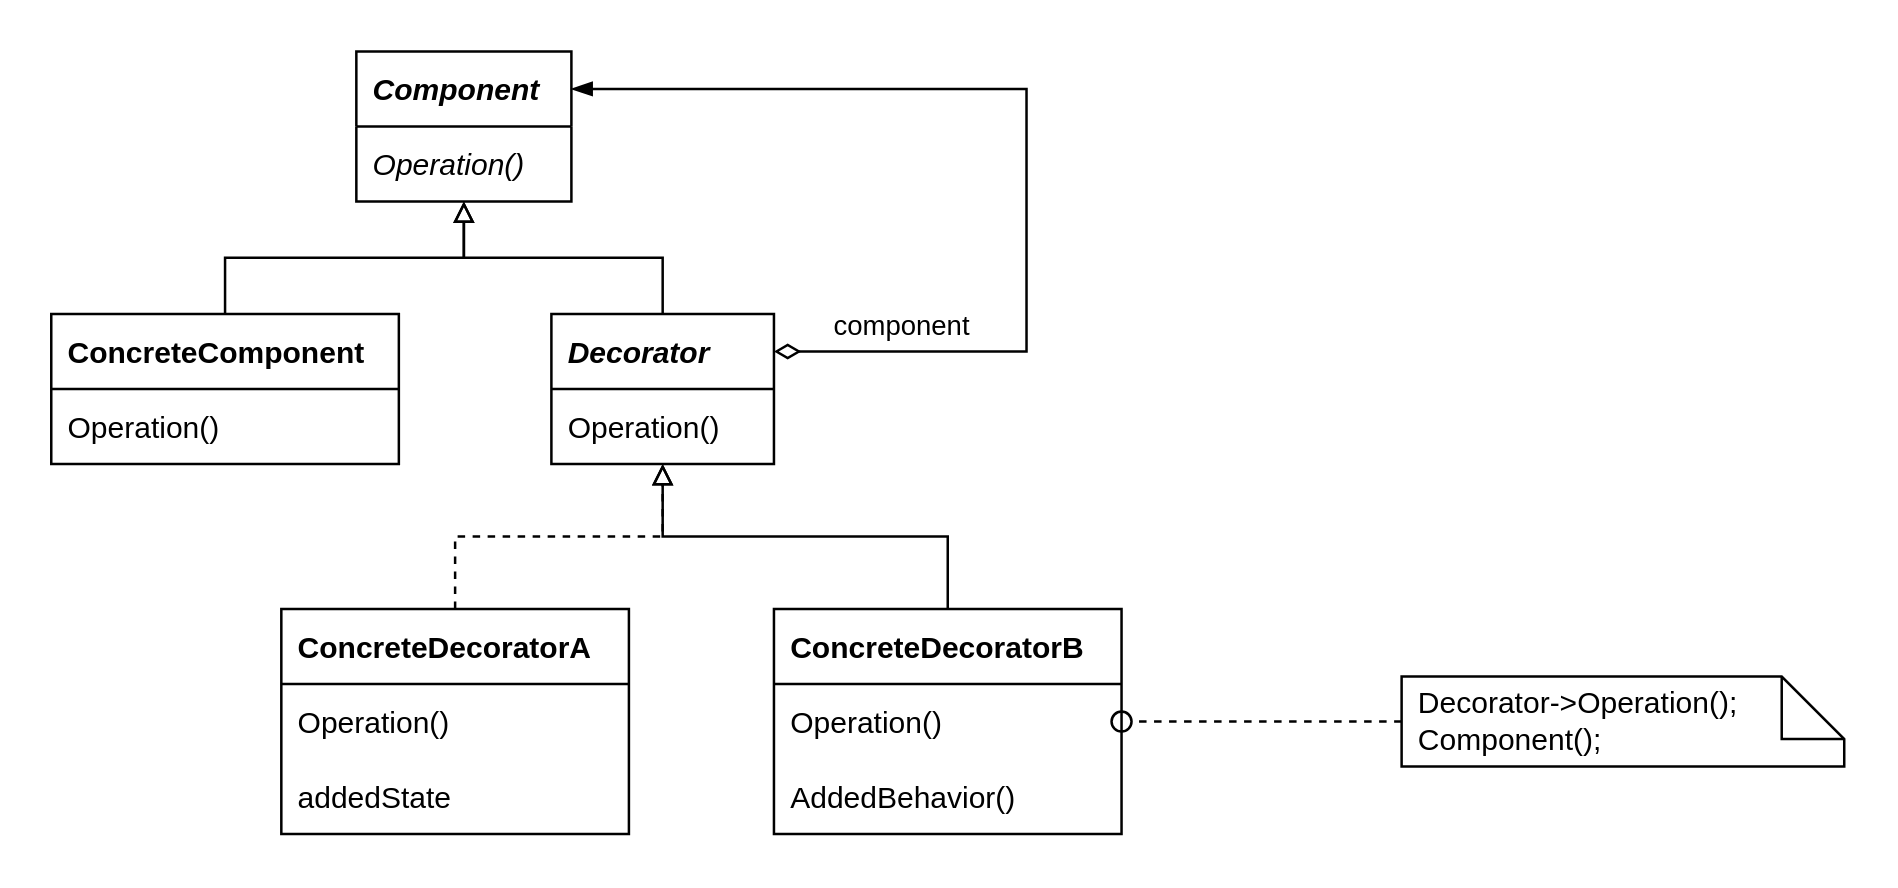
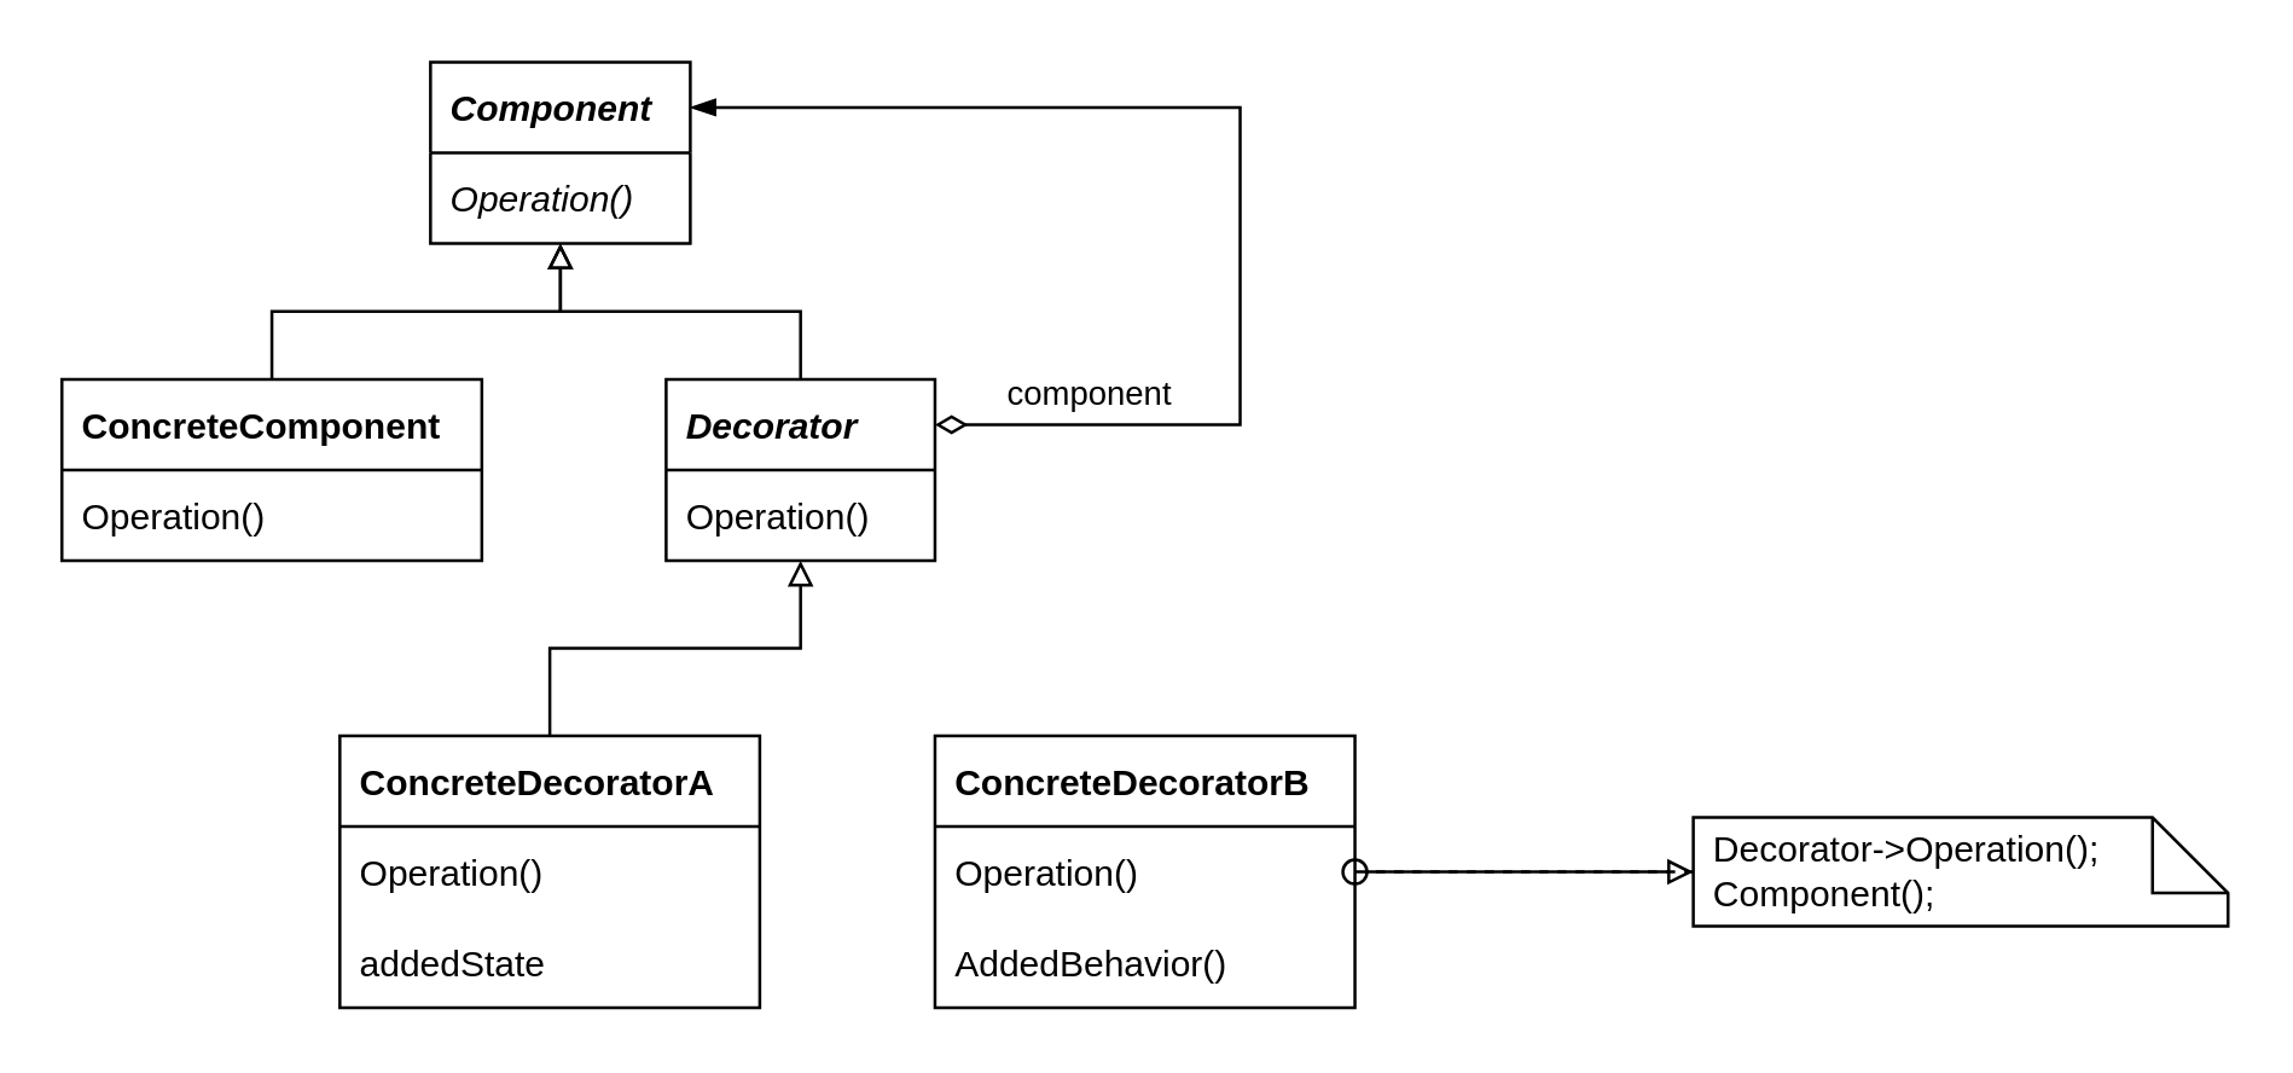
  <mxCell id="0" />
  <mxCell id="1" parent="0" />
  <mxCell id="2" value="Component" style="swimlane;fontStyle=3;childLayout=stackLayout;horizontal=1;startSize=30;fillColor=none;horizontalStack=0;resizeParent=1;resizeParentMax=0;resizeLast=0;collapsible=0;marginBottom=0;fontSize=12;swimlaneHead=1;swimlaneBody=1;connectable=1;allowArrows=1;dropTarget=1;align=left;spacingLeft=5;" vertex="1" parent="1"><mxGeometry x="142" y="20" width="86" height="60" as="geometry"><mxRectangle x="245" y="370" width="90" height="26" as="alternateBounds" /></mxGeometry></mxCell>
  <mxCell id="3" value="Operation()" style="text;strokeColor=none;fillColor=none;align=left;verticalAlign=middle;spacingLeft=5;spacingRight=4;overflow=hidden;rotatable=0;points=[[0,0.5],[1,0.5]];portConstraint=eastwest;fontSize=12;fontStyle=2;connectable=0;" vertex="1" parent="2"><mxGeometry y="30" width="86" height="30" as="geometry" /></mxCell>
  <mxCell id="4" value="ConcreteComponent" style="swimlane;fontStyle=1;childLayout=stackLayout;horizontal=1;startSize=30;fillColor=none;horizontalStack=0;resizeParent=1;resizeParentMax=0;resizeLast=0;collapsible=0;marginBottom=0;fontSize=12;swimlaneHead=1;swimlaneBody=1;connectable=1;allowArrows=1;dropTarget=1;align=left;spacingLeft=5;" vertex="1" parent="1"><mxGeometry x="20" y="125" width="139" height="60" as="geometry"><mxRectangle x="245" y="370" width="90" height="26" as="alternateBounds" /></mxGeometry></mxCell>
  <mxCell id="5" value="Operation()" style="text;strokeColor=none;fillColor=none;align=left;verticalAlign=middle;spacingLeft=5;spacingRight=4;overflow=hidden;rotatable=0;points=[[0,0.5],[1,0.5]];portConstraint=eastwest;fontSize=12;fontStyle=0" vertex="1" parent="4"><mxGeometry y="30" width="139" height="30" as="geometry" /></mxCell>
  <mxCell id="6" value="Decorator" style="swimlane;fontStyle=3;childLayout=stackLayout;horizontal=1;startSize=30;fillColor=none;horizontalStack=0;resizeParent=1;resizeParentMax=0;resizeLast=0;collapsible=0;marginBottom=0;fontSize=12;swimlaneHead=1;swimlaneBody=1;connectable=1;allowArrows=1;dropTarget=1;align=left;spacingLeft=5;" vertex="1" parent="1"><mxGeometry x="220" y="125" width="89" height="60" as="geometry"><mxRectangle x="245" y="370" width="90" height="26" as="alternateBounds" /></mxGeometry></mxCell>
  <mxCell id="7" value="Operation()" style="text;strokeColor=none;fillColor=none;align=left;verticalAlign=middle;spacingLeft=5;spacingRight=4;overflow=hidden;rotatable=0;points=[[0,0.5],[1,0.5]];portConstraint=eastwest;fontSize=12;fontStyle=0;connectable=0;" vertex="1" parent="6"><mxGeometry y="30" width="89" height="30" as="geometry" /></mxCell>
  <mxCell id="8" value="" style="edgeStyle=orthogonalEdgeStyle;rounded=0;orthogonalLoop=1;jettySize=auto;html=1;fontSize=12;startSize=30;entryX=0.5;entryY=1;entryDx=0;entryDy=0;endArrow=block;endFill=0;" edge="1" parent="1" source="4" target="2"><mxGeometry relative="1" as="geometry"><mxPoint x="94.02" y="117" as="sourcePoint" /><mxPoint x="93.998" y="73" as="targetPoint" /></mxGeometry></mxCell>
  <mxCell id="9" value="" style="edgeStyle=orthogonalEdgeStyle;rounded=0;orthogonalLoop=1;jettySize=auto;html=1;fontSize=12;startSize=30;endArrow=block;endFill=0;entryX=0.5;entryY=1;entryDx=0;entryDy=0;" edge="1" parent="1" source="6" target="2"><mxGeometry relative="1" as="geometry"><mxPoint x="99.5" y="135" as="sourcePoint" /><mxPoint x="292" y="97" as="targetPoint" /></mxGeometry></mxCell>
  <mxCell id="10" value="" style="rounded=0;orthogonalLoop=1;jettySize=auto;html=1;fontSize=12;startSize=8;endArrow=blockThin;endFill=1;exitX=1;exitY=0.25;exitDx=0;exitDy=0;startArrow=diamondThin;startFill=0;entryX=1;entryY=0.25;entryDx=0;entryDy=0;edgeStyle=orthogonalEdgeStyle;" edge="1" parent="1" source="6" target="2"><mxGeometry relative="1" as="geometry"><mxPoint x="405" y="214" as="sourcePoint" /><mxPoint x="252" y="45" as="targetPoint" /><Array as="points"><mxPoint x="410" y="140" /><mxPoint x="410" y="35" /></Array></mxGeometry></mxCell>
  <mxCell id="11" value="component" style="edgeLabel;html=1;align=center;verticalAlign=middle;resizable=0;points=[];" vertex="1" connectable="0" parent="10"><mxGeometry x="0.205" y="2" relative="1" as="geometry"><mxPoint x="-23" y="92" as="offset" /></mxGeometry></mxCell>
  <mxCell id="12" value="ConcreteDecoratorA" style="swimlane;fontStyle=1;childLayout=stackLayout;horizontal=1;startSize=30;fillColor=none;horizontalStack=0;resizeParent=1;resizeParentMax=0;resizeLast=0;collapsible=0;marginBottom=0;fontSize=12;swimlaneHead=1;swimlaneBody=1;connectable=1;allowArrows=1;dropTarget=1;align=left;spacingLeft=5;" vertex="1" parent="1"><mxGeometry x="112" y="243" width="139" height="90" as="geometry"><mxRectangle x="245" y="370" width="90" height="26" as="alternateBounds" /></mxGeometry></mxCell>
  <mxCell id="13" value="Operation()" style="text;strokeColor=none;fillColor=none;align=left;verticalAlign=middle;spacingLeft=5;spacingRight=4;overflow=hidden;rotatable=0;points=[[0,0.5],[1,0.5]];portConstraint=eastwest;fontSize=12;fontStyle=0" vertex="1" parent="12"><mxGeometry y="30" width="139" height="30" as="geometry" /></mxCell>
  <mxCell id="14" value="addedState" style="text;strokeColor=none;fillColor=none;align=left;verticalAlign=middle;spacingLeft=5;spacingRight=4;overflow=hidden;rotatable=0;points=[[0,0.5],[1,0.5]];portConstraint=eastwest;fontSize=12;fontStyle=0" vertex="1" parent="12"><mxGeometry y="60" width="139" height="30" as="geometry" /></mxCell>
  <mxCell id="15" value="ConcreteDecoratorB" style="swimlane;fontStyle=1;childLayout=stackLayout;horizontal=1;startSize=30;fillColor=none;horizontalStack=0;resizeParent=1;resizeParentMax=0;resizeLast=0;collapsible=0;marginBottom=0;fontSize=12;swimlaneHead=1;swimlaneBody=1;connectable=1;allowArrows=1;dropTarget=1;align=left;spacingLeft=5;" vertex="1" parent="1"><mxGeometry x="309" y="243" width="139" height="90" as="geometry"><mxRectangle x="245" y="370" width="90" height="26" as="alternateBounds" /></mxGeometry></mxCell>
  <mxCell id="16" value="Operation()" style="text;strokeColor=none;fillColor=none;align=left;verticalAlign=middle;spacingLeft=5;spacingRight=4;overflow=hidden;rotatable=0;points=[[0,0.5],[1,0.5]];portConstraint=eastwest;fontSize=12;fontStyle=0" vertex="1" parent="15"><mxGeometry y="30" width="139" height="30" as="geometry" /></mxCell>
  <mxCell id="17" value="AddedBehavior()" style="text;strokeColor=none;fillColor=none;align=left;verticalAlign=middle;spacingLeft=5;spacingRight=4;overflow=hidden;rotatable=0;points=[[0,0.5],[1,0.5]];portConstraint=eastwest;fontSize=12;fontStyle=0" vertex="1" parent="15"><mxGeometry y="60" width="139" height="30" as="geometry" /></mxCell>
- <mxCell id="18" value="" style="edgeStyle=orthogonalEdgeStyle;rounded=0;orthogonalLoop=1;jettySize=auto;html=1;fontSize=12;startSize=30;entryX=0.5;entryY=1;entryDx=0;entryDy=0;endArrow=block;endFill=0;exitX=0.5;exitY=0;exitDx=0;exitDy=0;dashed=1;" edge="1" parent="1" source="12" target="6"><mxGeometry relative="1" as="geometry"><mxPoint x="99.5" y="135" as="sourcePoint" /><mxPoint x="195" y="90" as="targetPoint" /></mxGeometry></mxCell>
- <mxCell id="19" value="" style="edgeStyle=orthogonalEdgeStyle;rounded=0;orthogonalLoop=1;jettySize=auto;html=1;fontSize=12;startSize=30;entryX=0.5;entryY=1;entryDx=0;entryDy=0;endArrow=block;endFill=0;" edge="1" parent="1" source="15" target="6"><mxGeometry relative="1" as="geometry"><mxPoint x="191.5" y="253" as="sourcePoint" /><mxPoint x="280.5" y="195" as="targetPoint" /></mxGeometry></mxCell>
+ <mxCell id="18" value="" style="edgeStyle=orthogonalEdgeStyle;rounded=0;orthogonalLoop=1;jettySize=auto;html=1;fontSize=12;startSize=30;entryX=0.5;entryY=1;entryDx=0;entryDy=0;endArrow=block;endFill=0;exitX=0.5;exitY=0;exitDx=0;exitDy=0;" edge="1" parent="1" source="12" target="6"><mxGeometry relative="1" as="geometry"><mxPoint x="99.5" y="135" as="sourcePoint" /><mxPoint x="195" y="90" as="targetPoint" /></mxGeometry></mxCell>
+ <mxCell id="19" value="" style="edgeStyle=orthogonalEdgeStyle;rounded=0;orthogonalLoop=1;jettySize=auto;html=1;fontSize=12;startSize=30;endArrow=block;endFill=0;" edge="1" parent="1" source="15" target="21"><mxGeometry relative="1" as="geometry"><mxPoint x="191.5" y="253" as="sourcePoint" /><mxPoint x="280.5" y="195" as="targetPoint" /></mxGeometry></mxCell>
  <mxCell id="20" value="" style="html=1;verticalAlign=bottom;labelBackgroundColor=none;endArrow=oval;endFill=0;endSize=8;rounded=0;fontSize=12;exitX=0;exitY=0.5;exitDx=0;exitDy=0;exitPerimeter=0;anchorPointDirection=0;dashed=1;entryX=1;entryY=0.5;entryDx=0;entryDy=0;" edge="1" parent="1" source="21" target="16"><mxGeometry width="160" relative="1" as="geometry"><mxPoint x="829" y="487" as="sourcePoint" /><mxPoint x="478" y="288" as="targetPoint" /></mxGeometry></mxCell>
  <mxCell id="21" value="Decorator-&amp;gt;Operation();&lt;br&gt;Component();" style="shape=note2;boundedLbl=1;whiteSpace=wrap;html=1;size=25;verticalAlign=middle;align=left;spacingLeft=5;fontSize=12;startSize=30;fillColor=none;" vertex="1" parent="1"><mxGeometry x="560" y="270" width="177" height="36" as="geometry" /></mxCell>
